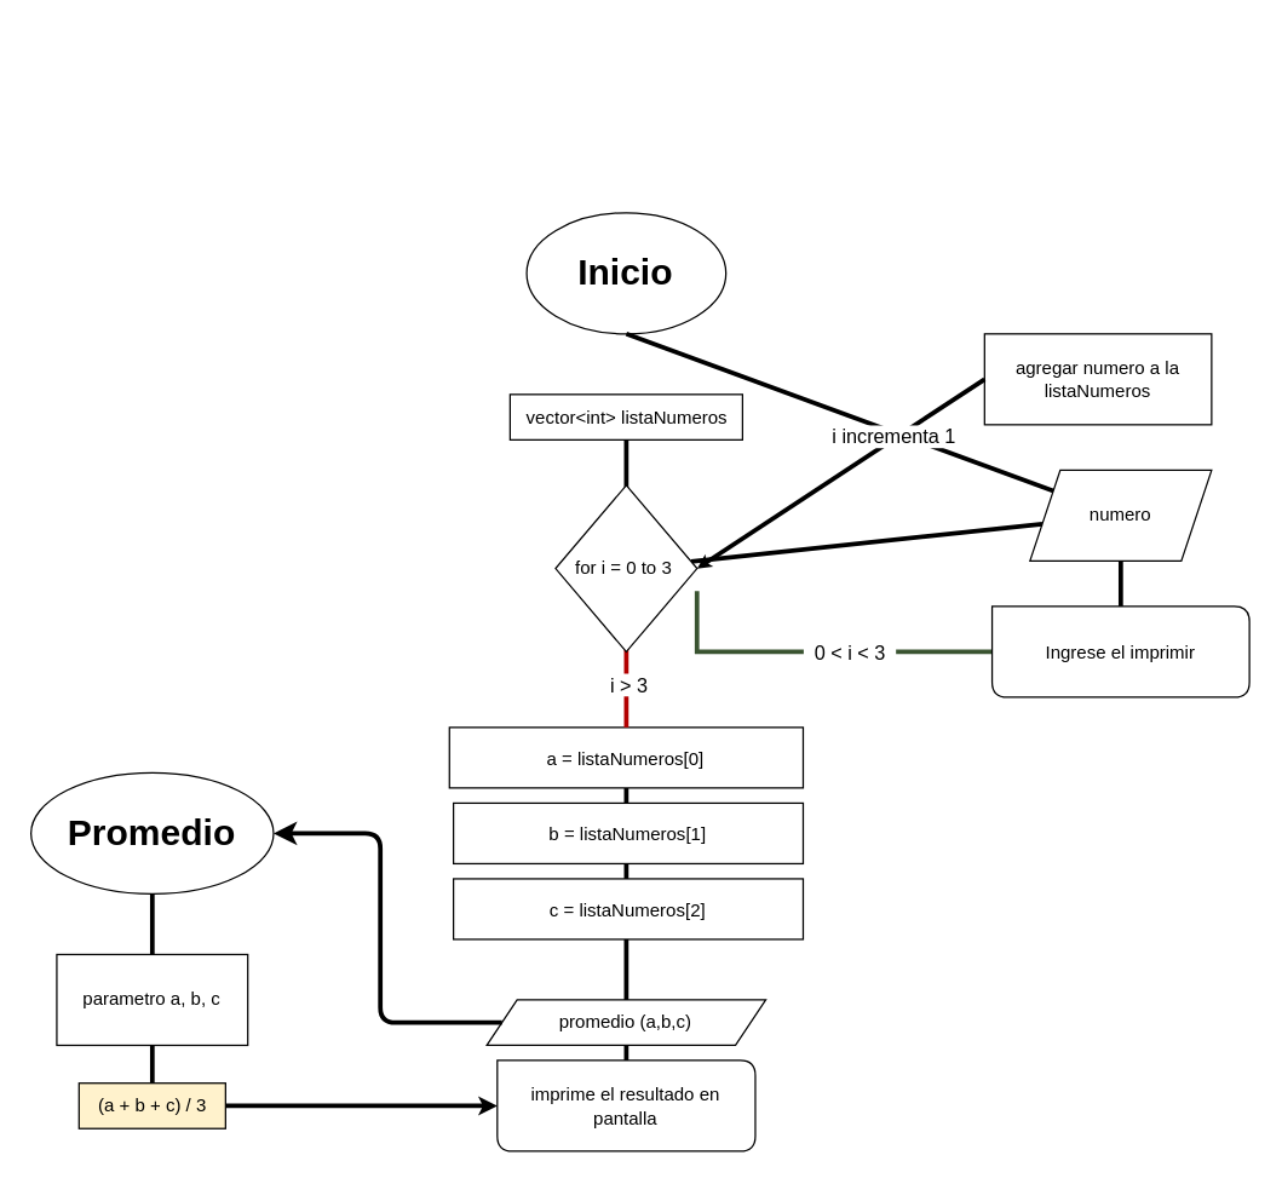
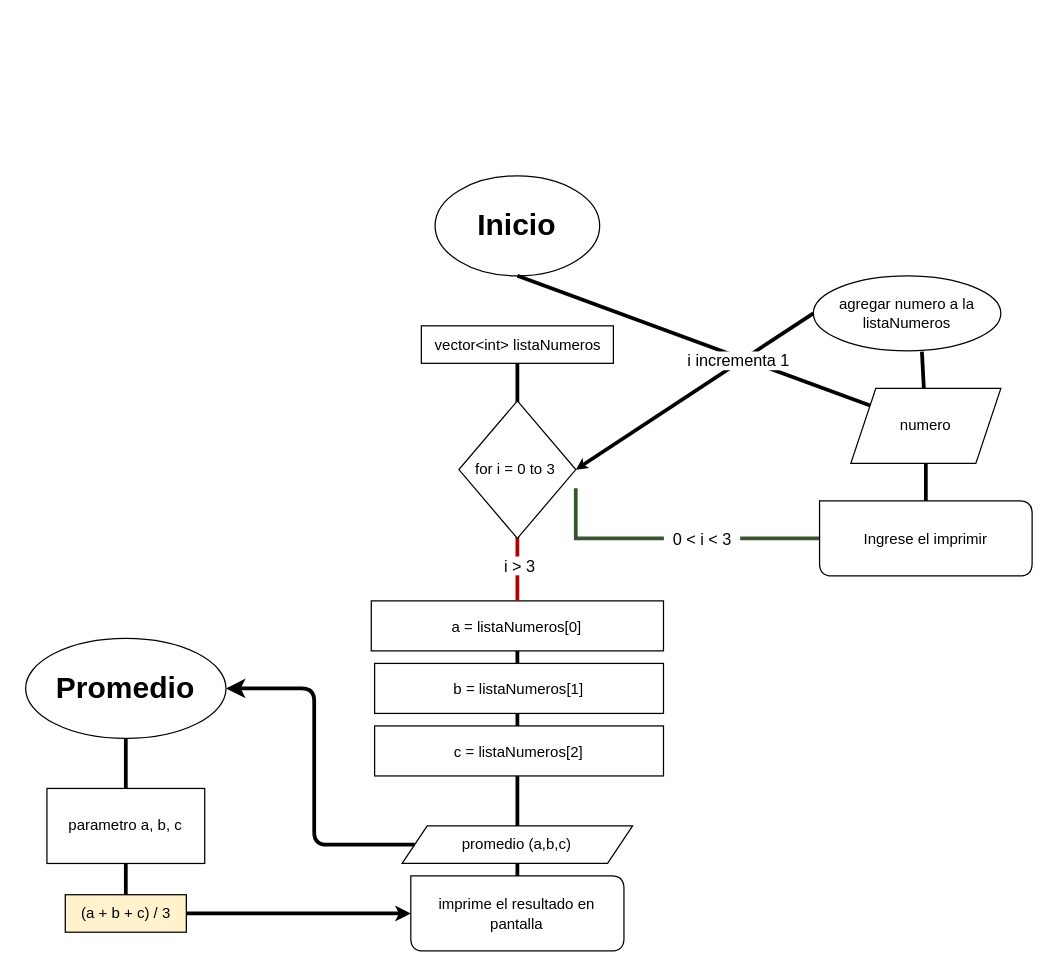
  <mxCell id="0" />
  <mxCell id="1" parent="0" />
  <mxCell id="2" value="&lt;h1&gt;&lt;font color=&quot;#ffffff&quot;&gt;Caso 5&lt;/font&gt;&lt;/h1&gt;&lt;h1&gt;&lt;div style=&quot;font-size: 14px; line-height: 19px;&quot;&gt;&lt;h4 style=&quot;&quot;&gt;&lt;div style=&quot;&quot;&gt;&lt;span style=&quot;font-size: 16px; font-weight: 400;&quot;&gt;&lt;font color=&quot;#ffffff&quot;&gt;Confeccione una función que reciba tres parámetros numéricos enteros y retorne el promedio de los tres números. El algoritmo debe solicitarle al usuario los 3 valores numéricos y enviárselos a la función y luego imprimir el promedio de los valores leídos.&lt;/font&gt;&lt;/span&gt;&lt;br&gt;&lt;/div&gt;&lt;/h4&gt;&lt;/div&gt;&lt;/h1&gt;" style="text;html=1;strokeColor=none;fillColor=none;spacing=5;spacingTop=-20;whiteSpace=wrap;overflow=hidden;rounded=0;labelBackgroundColor=none;fontSize=11;fontColor=#D9D9D9;" parent="1" vertex="1"><mxGeometry x="20" y="20" width="280" height="240" as="geometry" /></mxCell>
  <mxCell id="3" value="" style="group" parent="1" vertex="1" connectable="0"><mxGeometry x="260" y="220" width="565" height="240" as="geometry" /></mxCell>
  <mxCell id="4" value="" style="edgeStyle=none;html=1;entryX=0;entryY=0;entryDx=0;entryDy=30;entryPerimeter=0;strokeWidth=3;endArrow=none;endFill=0;rounded=0;fillColor=#6d8764;strokeColor=#3A5431;" parent="3" target="6" edge="1"><mxGeometry relative="1" as="geometry"><mxPoint x="200" y="170" as="sourcePoint" /><Array as="points"><mxPoint x="200" y="210" /></Array></mxGeometry></mxCell>
  <mxCell id="5" value="&amp;nbsp; 0 &amp;lt; i &amp;lt; 3&amp;nbsp;&amp;nbsp;" style="edgeLabel;html=1;align=center;verticalAlign=middle;resizable=0;points=[];fontSize=13;" parent="4" vertex="1" connectable="0"><mxGeometry x="0.41" y="1" relative="1" as="geometry"><mxPoint x="-26" y="1" as="offset" /></mxGeometry></mxCell>
  <mxCell id="6" value="&lt;div style=&quot;line-height: 16px;&quot;&gt;&lt;span style=&quot;&quot;&gt;Ingrese el imprimir&lt;/span&gt;&lt;/div&gt;" style="shape=card;whiteSpace=wrap;html=1;fontFamily=Helvetica;fontColor=default;labelBackgroundColor=none;size=0;rounded=1;shadow=0;" parent="3" vertex="1"><mxGeometry x="395" y="180" width="170" height="60" as="geometry" /></mxCell>
  <mxCell id="7" value="numero" style="shape=parallelogram;perimeter=parallelogramPerimeter;whiteSpace=wrap;html=1;fixedSize=1;" parent="3" vertex="1"><mxGeometry x="420" y="90" width="120" height="60" as="geometry" /></mxCell>
  <mxCell id="8" value="" style="edgeStyle=none;html=1;strokeWidth=3;fontSize=13;endArrow=none;endFill=0;rounded=0;" parent="3" source="6" target="7" edge="1"><mxGeometry relative="1" as="geometry"><Array as="points" /></mxGeometry></mxCell>
- <mxCell id="9" value="agregar numero a la listaNumeros" style="whiteSpace=wrap;html=1;" parent="3" vertex="1"><mxGeometry x="390" width="150" height="60" as="geometry" /></mxCell>
- <mxCell id="10" value="" style="edgeStyle=none;html=1;strokeWidth=3;fontSize=13;endArrow=none;endFill=0;" parent="3" source="7" target="30" edge="1"><mxGeometry relative="1" as="geometry" /></mxCell>
+ <mxCell id="9" value="agregar numero a la listaNumeros" style="ellipse;whiteSpace=wrap;html=1;" parent="3" vertex="1"><mxGeometry x="390" width="150" height="60" as="geometry" /></mxCell>
+ <mxCell id="10" value="" style="edgeStyle=none;html=1;strokeWidth=3;fontSize=13;endArrow=none;endFill=0;entryX=0.579;entryY=1.01;entryDx=0;entryDy=0;entryPerimeter=0;" parent="3" source="7" target="9" edge="1"><mxGeometry relative="1" as="geometry" /></mxCell>
  <mxCell id="11" value="" style="group" parent="1" vertex="1" connectable="0"><mxGeometry x="20.001" y="140" width="526.159" height="620" as="geometry" /></mxCell>
  <mxCell id="12" value="" style="group" parent="11" vertex="1" connectable="0"><mxGeometry width="510.159" height="620" as="geometry" /></mxCell>
  <mxCell id="13" value="&lt;h1&gt;Promedio&lt;/h1&gt;" style="ellipse;whiteSpace=wrap;html=1;" parent="12" vertex="1"><mxGeometry y="370" width="160.259" height="80" as="geometry" /></mxCell>
  <mxCell id="14" value="" style="group" parent="12" vertex="1" connectable="0"><mxGeometry x="17.028" width="493.131" height="620" as="geometry" /></mxCell>
  <mxCell id="15" value="" style="group" parent="14" vertex="1" connectable="0"><mxGeometry x="299.485" width="153.582" height="150" as="geometry" /></mxCell>
  <mxCell id="16" value="&lt;h1&gt;Inicio&lt;/h1&gt;" style="ellipse;whiteSpace=wrap;html=1;" parent="15" vertex="1"><mxGeometry x="10.97" width="131.642" height="80" as="geometry" /></mxCell>
  <mxCell id="17" value="&lt;div style=&quot;line-height: 16px;&quot;&gt;&lt;span style=&quot;&quot;&gt;vector&lt;/span&gt;&lt;span style=&quot;&quot;&gt;&amp;lt;&lt;/span&gt;&lt;span style=&quot;&quot;&gt;int&lt;/span&gt;&lt;span style=&quot;&quot;&gt;&amp;gt;&lt;/span&gt; listaNumeros&lt;/div&gt;" style="rounded=0;whiteSpace=wrap;html=1;fontColor=default;labelBackgroundColor=none;" parent="15" vertex="1"><mxGeometry y="120" width="153.582" height="30" as="geometry" /></mxCell>
  <mxCell id="18" style="edgeStyle=none;html=1;exitX=0.5;exitY=1;exitDx=0;exitDy=0;strokeWidth=3;endArrow=none;endFill=0;" parent="15" source="16" target="7" edge="1"><mxGeometry relative="1" as="geometry" /></mxCell>
  <mxCell id="19" value="parametro a, b, c" style="whiteSpace=wrap;html=1;" parent="14" vertex="1"><mxGeometry y="490" width="126.204" height="60" as="geometry" /></mxCell>
  <mxCell id="20" value="(a + b + c) / 3" style="rounded=0;whiteSpace=wrap;html=1;fillColor=#fff2cc;" parent="14" vertex="1"><mxGeometry x="14.69" y="575" width="96.823" height="30" as="geometry" /></mxCell>
  <mxCell id="21" style="edgeStyle=none;rounded=0;html=1;exitX=0.5;exitY=1;exitDx=0;exitDy=0;entryX=0.5;entryY=0;entryDx=0;entryDy=0;strokeWidth=3;fontFamily=Helvetica;fontSize=13;fontColor=default;endArrow=none;endFill=0;endSize=0;" parent="14" source="19" target="20" edge="1"><mxGeometry relative="1" as="geometry" /></mxCell>
  <mxCell id="22" value="&lt;div style=&quot;line-height: 16px;&quot;&gt;&lt;span style=&quot;&quot;&gt;imprime el resultado en pantalla&lt;/span&gt;&lt;/div&gt;" style="shape=card;whiteSpace=wrap;html=1;fontFamily=Helvetica;fontColor=default;labelBackgroundColor=none;size=0;rounded=1;shadow=0;" parent="14" vertex="1"><mxGeometry x="291.04" y="560" width="170.48" height="60" as="geometry" /></mxCell>
  <mxCell id="23" value="" style="group" parent="14" vertex="1" connectable="0"><mxGeometry x="259.42" y="180" width="233.712" height="370" as="geometry" /></mxCell>
  <mxCell id="24" value="&lt;div style=&quot;line-height: 16px;&quot;&gt;a &lt;span style=&quot;&quot;&gt;=&lt;/span&gt; listaNumeros&lt;span style=&quot;&quot;&gt;[&lt;/span&gt;&lt;span style=&quot;&quot;&gt;0&lt;/span&gt;&lt;span style=&quot;&quot;&gt;]&lt;/span&gt;&lt;/div&gt;" style="shape=card;whiteSpace=wrap;html=1;align=center;size=0;fontColor=default;labelBackgroundColor=none;fontFamily=Helvetica;" parent="23" vertex="1"><mxGeometry y="160" width="233.712" height="40" as="geometry" /></mxCell>
  <mxCell id="25" value="promedio (a,b,c)" style="shape=parallelogram;perimeter=parallelogramPerimeter;whiteSpace=wrap;html=1;fixedSize=1;" parent="23" vertex="1"><mxGeometry x="24.707" y="340" width="184.298" height="30" as="geometry" /></mxCell>
  <mxCell id="26" style="edgeStyle=none;html=1;exitX=0.5;exitY=1;exitDx=0;exitDy=0;exitPerimeter=0;entryX=0.5;entryY=0;entryDx=0;entryDy=0;strokeWidth=3;endArrow=none;endFill=0;" parent="23" source="24" target="25" edge="1"><mxGeometry relative="1" as="geometry"><Array as="points" /></mxGeometry></mxCell>
  <mxCell id="27" style="edgeStyle=none;html=1;entryX=0.5;entryY=0;entryDx=0;entryDy=0;entryPerimeter=0;strokeWidth=3;endArrow=none;endFill=0;exitX=0.5;exitY=1;exitDx=0;exitDy=0;fillColor=#e51400;strokeColor=#B20000;" parent="23" target="24" edge="1"><mxGeometry relative="1" as="geometry"><mxPoint x="116.856" y="100" as="sourcePoint" /></mxGeometry></mxCell>
  <mxCell id="28" value="i &amp;gt; 3" style="edgeLabel;html=1;align=center;verticalAlign=middle;resizable=0;points=[];fontSize=13;fontFamily=Helvetica;fontColor=default;" parent="27" vertex="1" connectable="0"><mxGeometry x="0.019" y="1" relative="1" as="geometry"><mxPoint as="offset" /></mxGeometry></mxCell>
  <mxCell id="29" style="edgeStyle=none;html=1;exitX=0.5;exitY=1;exitDx=0;exitDy=0;strokeWidth=3;endArrow=none;endFill=0;entryX=0.5;entryY=0;entryDx=0;entryDy=0;" parent="23" source="17" edge="1"><mxGeometry relative="1" as="geometry"><mxPoint x="143.566" y="-30" as="sourcePoint" /><mxPoint x="116.856" y="70" as="targetPoint" /></mxGeometry></mxCell>
  <mxCell id="30" value="for i = 0 to 3&amp;nbsp;" style="rhombus;whiteSpace=wrap;html=1;" parent="23" vertex="1"><mxGeometry x="70.113" width="93.485" height="110" as="geometry" /></mxCell>
  <mxCell id="31" value="&lt;div style=&quot;font-size: 12px; line-height: 16px;&quot;&gt;b &lt;span style=&quot;&quot;&gt;=&lt;/span&gt; listaNumeros&lt;span style=&quot;&quot;&gt;[&lt;/span&gt;&lt;span style=&quot;&quot;&gt;1&lt;/span&gt;&lt;span style=&quot;&quot;&gt;]&lt;/span&gt;&lt;/div&gt;" style="rounded=0;whiteSpace=wrap;html=1;shadow=0;labelBackgroundColor=none;fontFamily=Helvetica;fontSize=13;fontColor=default;" parent="23" vertex="1"><mxGeometry x="2.671" y="210" width="231.041" height="40" as="geometry" /></mxCell>
  <mxCell id="32" value="&lt;div style=&quot;font-size: 12px; line-height: 16px;&quot;&gt;c &lt;span style=&quot;&quot;&gt;=&lt;/span&gt; listaNumeros&lt;span style=&quot;&quot;&gt;[&lt;/span&gt;&lt;span style=&quot;&quot;&gt;2&lt;/span&gt;&lt;span style=&quot;&quot;&gt;]&lt;/span&gt;&lt;/div&gt;" style="rounded=0;whiteSpace=wrap;html=1;shadow=0;labelBackgroundColor=none;fontFamily=Helvetica;fontSize=13;fontColor=default;" parent="23" vertex="1"><mxGeometry x="2.671" y="260" width="231.041" height="40" as="geometry" /></mxCell>
  <mxCell id="33" style="edgeStyle=none;rounded=0;html=1;exitX=1;exitY=0.5;exitDx=0;exitDy=0;strokeWidth=3;fontFamily=Helvetica;fontSize=13;fontColor=default;endArrow=classic;endFill=1;endSize=3;entryX=0;entryY=0;entryDx=0;entryDy=30;entryPerimeter=0;startArrow=none;startFill=0;" parent="14" source="20" target="22" edge="1"><mxGeometry relative="1" as="geometry"><mxPoint x="323.524" y="585" as="targetPoint" /></mxGeometry></mxCell>
  <mxCell id="34" style="edgeStyle=none;rounded=0;html=1;exitX=0.5;exitY=1;exitDx=0;exitDy=0;strokeWidth=3;fontFamily=Helvetica;fontSize=13;fontColor=default;endArrow=none;endFill=0;endSize=0;" parent="14" source="25" target="22" edge="1"><mxGeometry relative="1" as="geometry" /></mxCell>
  <mxCell id="35" style="edgeStyle=none;rounded=0;html=1;exitX=0.5;exitY=1;exitDx=0;exitDy=0;strokeWidth=3;fontFamily=Helvetica;fontSize=13;fontColor=default;endArrow=none;endFill=0;endSize=0;" parent="12" source="13" target="19" edge="1"><mxGeometry relative="1" as="geometry" /></mxCell>
  <mxCell id="36" style="edgeStyle=orthogonalEdgeStyle;html=1;exitX=0;exitY=0.5;exitDx=0;exitDy=0;startArrow=none;startFill=0;endArrow=classic;endFill=1;strokeWidth=3;entryX=1;entryY=0.5;entryDx=0;entryDy=0;" parent="12" source="25" target="13" edge="1"><mxGeometry relative="1" as="geometry"><mxPoint x="319.851" y="350" as="targetPoint" /></mxGeometry></mxCell>
  <mxCell id="37" style="edgeStyle=none;html=1;exitX=0;exitY=0.5;exitDx=0;exitDy=0;strokeWidth=3;fontSize=13;endArrow=classic;endFill=1;entryX=1;entryY=0.5;entryDx=0;entryDy=0;rounded=0;endSize=0;" parent="1" source="9" target="30" edge="1"><mxGeometry relative="1" as="geometry"><mxPoint x="1686.159" y="45" as="targetPoint" /><Array as="points" /></mxGeometry></mxCell>
  <mxCell id="38" value="&amp;nbsp; i incrementa 1&amp;nbsp;&amp;nbsp;" style="edgeLabel;html=1;align=center;verticalAlign=middle;resizable=0;points=[];fontSize=13;" parent="37" vertex="1" connectable="0"><mxGeometry x="-0.375" y="-2" relative="1" as="geometry"><mxPoint as="offset" /></mxGeometry></mxCell>
